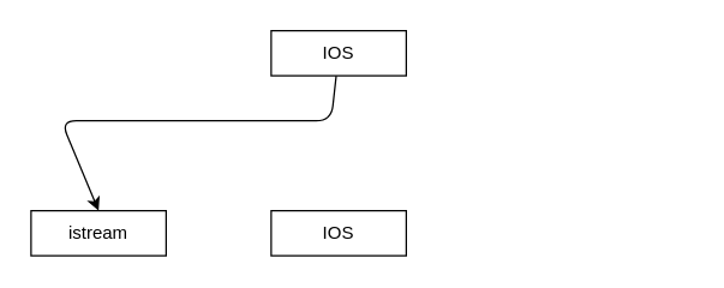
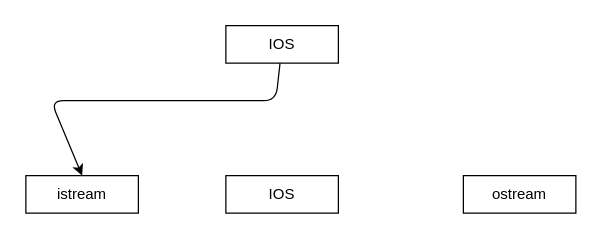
  <mxCell id="0" />
  <mxCell id="1" parent="0" />
  <mxCell id="2" style="edgeStyle=none;html=1;entryX=0.5;entryY=0;entryDx=0;entryDy=0;" edge="1" parent="1" source="3" target="5"><mxGeometry relative="1" as="geometry"><Array as="points"><mxPoint x="220" y="80" /><mxPoint x="40" y="80" /></Array></mxGeometry></mxCell>
  <mxCell id="3" value="IOS" style="rounded=0;whiteSpace=wrap;html=1;" vertex="1" parent="1"><mxGeometry x="180" y="20" width="90" height="30" as="geometry" /></mxCell>
  <mxCell id="4" value="IOS" style="rounded=0;whiteSpace=wrap;html=1;" vertex="1" parent="1"><mxGeometry x="180" y="140" width="90" height="30" as="geometry" /></mxCell>
  <mxCell id="5" value="istream" style="rounded=0;whiteSpace=wrap;html=1;" vertex="1" parent="1"><mxGeometry x="20" y="140" width="90" height="30" as="geometry" /></mxCell>
+ <mxCell id="6" value="ostream" style="rounded=0;whiteSpace=wrap;html=1;" vertex="1" parent="1"><mxGeometry x="370" y="140" width="90" height="30" as="geometry" /></mxCell>
